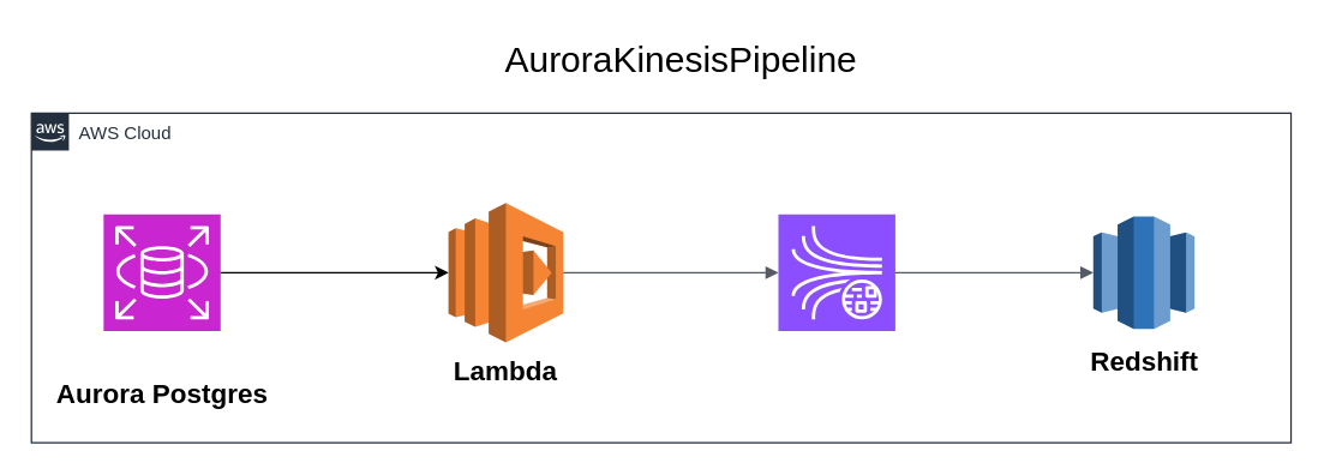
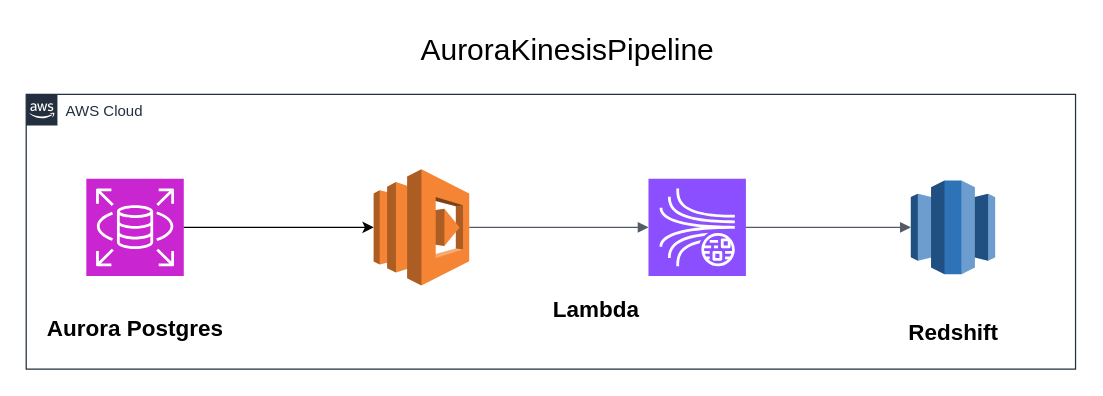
  <mxCell id="0" />
  <mxCell id="1" parent="0" />
  <mxCell id="2" value="AWS Cloud" style="points=[[0,0],[0.25,0],[0.5,0],[0.75,0],[1,0],[1,0.25],[1,0.5],[1,0.75],[1,1],[0.75,1],[0.5,1],[0.25,1],[0,1],[0,0.75],[0,0.5],[0,0.25]];outlineConnect=0;gradientColor=none;html=1;whiteSpace=wrap;fontSize=12;fontStyle=0;shape=mxgraph.aws4.group;grIcon=mxgraph.aws4.group_aws_cloud_alt;strokeColor=#232F3E;fillColor=none;verticalAlign=top;align=left;spacingLeft=30;fontColor=#232F3E;dashed=0;labelBackgroundColor=#ffffff;container=1;pointerEvents=0;collapsible=0;recursiveResize=0;" parent="1" vertex="1"><mxGeometry x="20" y="75" width="840" height="220" as="geometry" /></mxCell>
  <mxCell id="3" value="" style="sketch=0;points=[[0,0,0],[0.25,0,0],[0.5,0,0],[0.75,0,0],[1,0,0],[0,1,0],[0.25,1,0],[0.5,1,0],[0.75,1,0],[1,1,0],[0,0.25,0],[0,0.5,0],[0,0.75,0],[1,0.25,0],[1,0.5,0],[1,0.75,0]];outlineConnect=0;fontColor=#232F3E;fillColor=#8C4FFF;strokeColor=#ffffff;dashed=0;verticalLabelPosition=bottom;verticalAlign=top;align=center;html=1;fontSize=12;fontStyle=0;aspect=fixed;shape=mxgraph.aws4.resourceIcon;resIcon=mxgraph.aws4.kinesis_data_streams;" vertex="1" parent="2"><mxGeometry x="498.13" y="67.5" width="78" height="78" as="geometry" /></mxCell>
  <mxCell id="4" value="" style="outlineConnect=0;dashed=0;verticalLabelPosition=bottom;verticalAlign=top;align=center;html=1;shape=mxgraph.aws3.lambda;fillColor=#F58534;gradientColor=none;" vertex="1" parent="2"><mxGeometry x="278.13" y="60" width="76.5" height="93" as="geometry" /></mxCell>
  <mxCell id="5" value="" style="edgeStyle=orthogonalEdgeStyle;html=1;endArrow=block;elbow=vertical;startArrow=none;endFill=1;strokeColor=#545B64;rounded=0;entryX=0;entryY=0.5;entryDx=0;entryDy=0;entryPerimeter=0;" edge="1" parent="2" source="4" target="3"><mxGeometry width="100" relative="1" as="geometry"><mxPoint x="423.13" y="187.5" as="sourcePoint" /><mxPoint x="523.13" y="187.5" as="targetPoint" /></mxGeometry></mxCell>
  <mxCell id="6" value="" style="sketch=0;points=[[0,0,0],[0.25,0,0],[0.5,0,0],[0.75,0,0],[1,0,0],[0,1,0],[0.25,1,0],[0.5,1,0],[0.75,1,0],[1,1,0],[0,0.25,0],[0,0.5,0],[0,0.75,0],[1,0.25,0],[1,0.5,0],[1,0.75,0]];outlineConnect=0;fontColor=#232F3E;fillColor=#C925D1;strokeColor=#ffffff;dashed=0;verticalLabelPosition=bottom;verticalAlign=top;align=center;html=1;fontSize=12;fontStyle=0;aspect=fixed;shape=mxgraph.aws4.resourceIcon;resIcon=mxgraph.aws4.rds;" vertex="1" parent="2"><mxGeometry x="48.13" y="67.5" width="78" height="78" as="geometry" /></mxCell>
  <mxCell id="7" value="" style="outlineConnect=0;dashed=0;verticalLabelPosition=bottom;verticalAlign=top;align=center;html=1;shape=mxgraph.aws3.redshift;fillColor=#2E73B8;gradientColor=none;" vertex="1" parent="2"><mxGeometry x="708.13" y="69" width="67.5" height="75" as="geometry" /></mxCell>
  <mxCell id="8" value="" style="endArrow=classic;html=1;rounded=0;exitX=1;exitY=0.5;exitDx=0;exitDy=0;exitPerimeter=0;entryX=0;entryY=0.5;entryDx=0;entryDy=0;entryPerimeter=0;" edge="1" parent="2" source="6" target="4"><mxGeometry width="50" height="50" relative="1" as="geometry"><mxPoint x="438.13" y="167.5" as="sourcePoint" /><mxPoint x="488.13" y="117.5" as="targetPoint" /></mxGeometry></mxCell>
  <mxCell id="9" value="" style="edgeStyle=orthogonalEdgeStyle;html=1;endArrow=block;elbow=vertical;startArrow=none;endFill=1;strokeColor=#545B64;rounded=0;entryX=0;entryY=0.5;entryDx=0;entryDy=0;entryPerimeter=0;exitX=1;exitY=0.5;exitDx=0;exitDy=0;exitPerimeter=0;" edge="1" parent="2" source="3" target="7"><mxGeometry width="100" relative="1" as="geometry"><mxPoint x="608.13" y="167.5" as="sourcePoint" /><mxPoint x="751.13" y="167.5" as="targetPoint" /></mxGeometry></mxCell>
- <mxCell id="10" value="&lt;font style=&quot;font-size: 18px;&quot;&gt;&lt;b&gt;Redshift&lt;/b&gt;&lt;/font&gt;" style="text;html=1;align=center;verticalAlign=middle;resizable=0;points=[];autosize=1;strokeColor=none;fillColor=none;" vertex="1" parent="2"><mxGeometry x="691.88" y="145.5" width="100" height="40" as="geometry" /></mxCell>
- <mxCell id="11" value="&lt;b&gt;&lt;font style=&quot;font-size: 18px;&quot;&gt;Lambda&lt;/font&gt;&lt;/b&gt;" style="text;html=1;align=center;verticalAlign=middle;resizable=0;points=[];autosize=1;strokeColor=none;fillColor=none;" vertex="1" parent="2"><mxGeometry x="271.38" y="153" width="90" height="40" as="geometry" /></mxCell>
+ <mxCell id="10" value="&lt;font style=&quot;font-size: 18px;&quot;&gt;&lt;b&gt;Redshift&lt;/b&gt;&lt;/font&gt;" style="text;html=1;align=center;verticalAlign=middle;resizable=0;points=[];autosize=1;strokeColor=none;fillColor=none;" vertex="1" parent="2"><mxGeometry x="691.88" y="170.5" width="100" height="40" as="geometry" /></mxCell>
+ <mxCell id="11" value="&lt;b&gt;&lt;font style=&quot;font-size: 18px;&quot;&gt;Lambda&lt;/font&gt;&lt;/b&gt;" style="text;html=1;align=center;verticalAlign=middle;resizable=0;points=[];autosize=1;strokeColor=none;fillColor=none;" vertex="1" parent="2"><mxGeometry x="411.38" y="153" width="90" height="40" as="geometry" /></mxCell>
  <mxCell id="12" value="&lt;b&gt;&lt;font style=&quot;font-size: 18px;&quot;&gt;Aurora Postgres&lt;/font&gt;&lt;/b&gt;" style="text;html=1;align=center;verticalAlign=middle;resizable=0;points=[];autosize=1;strokeColor=none;fillColor=none;" vertex="1" parent="2"><mxGeometry x="7.13" y="168" width="160" height="40" as="geometry" /></mxCell>
  <mxCell id="13" value="&lt;font style=&quot;font-size: 24px;&quot;&gt;AuroraKinesisPipeline&lt;/font&gt;" style="text;html=1;align=center;verticalAlign=middle;resizable=0;points=[];autosize=1;strokeColor=none;fillColor=none;" vertex="1" parent="1"><mxGeometry x="322.5" y="20" width="260" height="40" as="geometry" /></mxCell>
